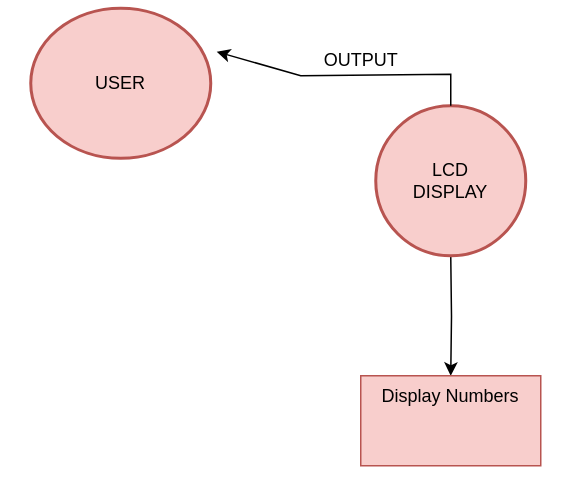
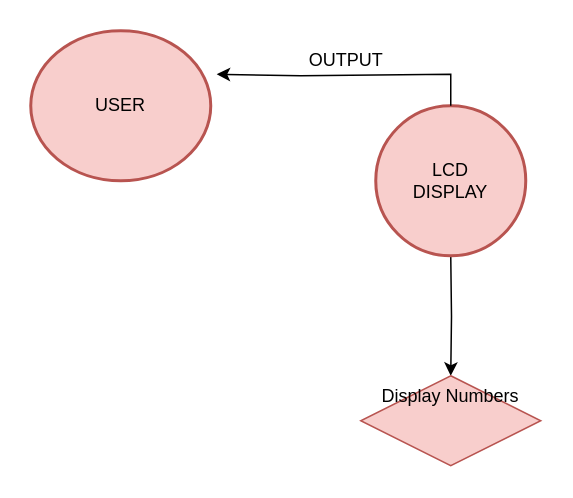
  <mxCell id="0" />
  <mxCell id="1" parent="0" />
  <mxCell id="2" value="" style="edgeStyle=orthogonalEdgeStyle;rounded=0;orthogonalLoop=1;jettySize=auto;html=1;" edge="1" parent="1" target="3"><mxGeometry relative="1" as="geometry"><mxPoint x="300" y="170" as="sourcePoint" /></mxGeometry></mxCell>
- <mxCell id="3" value="Display Numbers" style="whiteSpace=wrap;html=1;verticalAlign=top;strokeColor=#b85450;fillColor=#f8cecc;" vertex="1" parent="1"><mxGeometry x="240" y="250" width="120" height="60" as="geometry" /></mxCell>
- <mxCell id="4" value="USER" style="strokeWidth=2;html=1;shape=mxgraph.flowchart.start_2;whiteSpace=wrap;fillColor=#f8cecc;strokeColor=#b85450;" vertex="1" parent="1"><mxGeometry x="20" y="5" width="120" height="100" as="geometry" /></mxCell>
+ <mxCell id="3" value="Display Numbers" style="rhombus;whiteSpace=wrap;html=1;verticalAlign=top;strokeColor=#b85450;fillColor=#f8cecc;" vertex="1" parent="1"><mxGeometry x="240" y="250" width="120" height="60" as="geometry" /></mxCell>
+ <mxCell id="4" value="USER" style="strokeWidth=2;html=1;shape=mxgraph.flowchart.start_2;whiteSpace=wrap;fillColor=#f8cecc;strokeColor=#b85450;" vertex="1" parent="1"><mxGeometry x="20" y="20" width="120" height="100" as="geometry" /></mxCell>
  <mxCell id="5" value="LCD &lt;br&gt;DISPLAY" style="strokeWidth=2;html=1;shape=mxgraph.flowchart.start_2;whiteSpace=wrap;fillColor=#f8cecc;strokeColor=#b85450;" vertex="1" parent="1"><mxGeometry x="250" y="70" width="100" height="100" as="geometry" /></mxCell>
  <mxCell id="6" value="" style="endArrow=classic;html=1;rounded=0;entryX=1.033;entryY=0.29;entryDx=0;entryDy=0;entryPerimeter=0;" edge="1" parent="1" target="4"><mxGeometry width="50" height="50" relative="1" as="geometry"><mxPoint x="300" y="70" as="sourcePoint" /><mxPoint x="390" y="160" as="targetPoint" /><Array as="points"><mxPoint x="300" y="49" /><mxPoint x="200" y="50" /></Array></mxGeometry></mxCell>
- <mxCell id="7" value="OUTPUT" style="text;html=1;align=center;verticalAlign=middle;resizable=0;points=[];autosize=1;strokeColor=none;fillColor=none;" vertex="1" parent="1"><mxGeometry x="210" y="30" width="60" height="20" as="geometry" /></mxCell>
+ <mxCell id="7" value="OUTPUT" style="text;html=1;align=center;verticalAlign=middle;resizable=0;points=[];autosize=1;strokeColor=none;fillColor=none;" vertex="1" parent="1"><mxGeometry x="200" y="30" width="60" height="20" as="geometry" /></mxCell>
